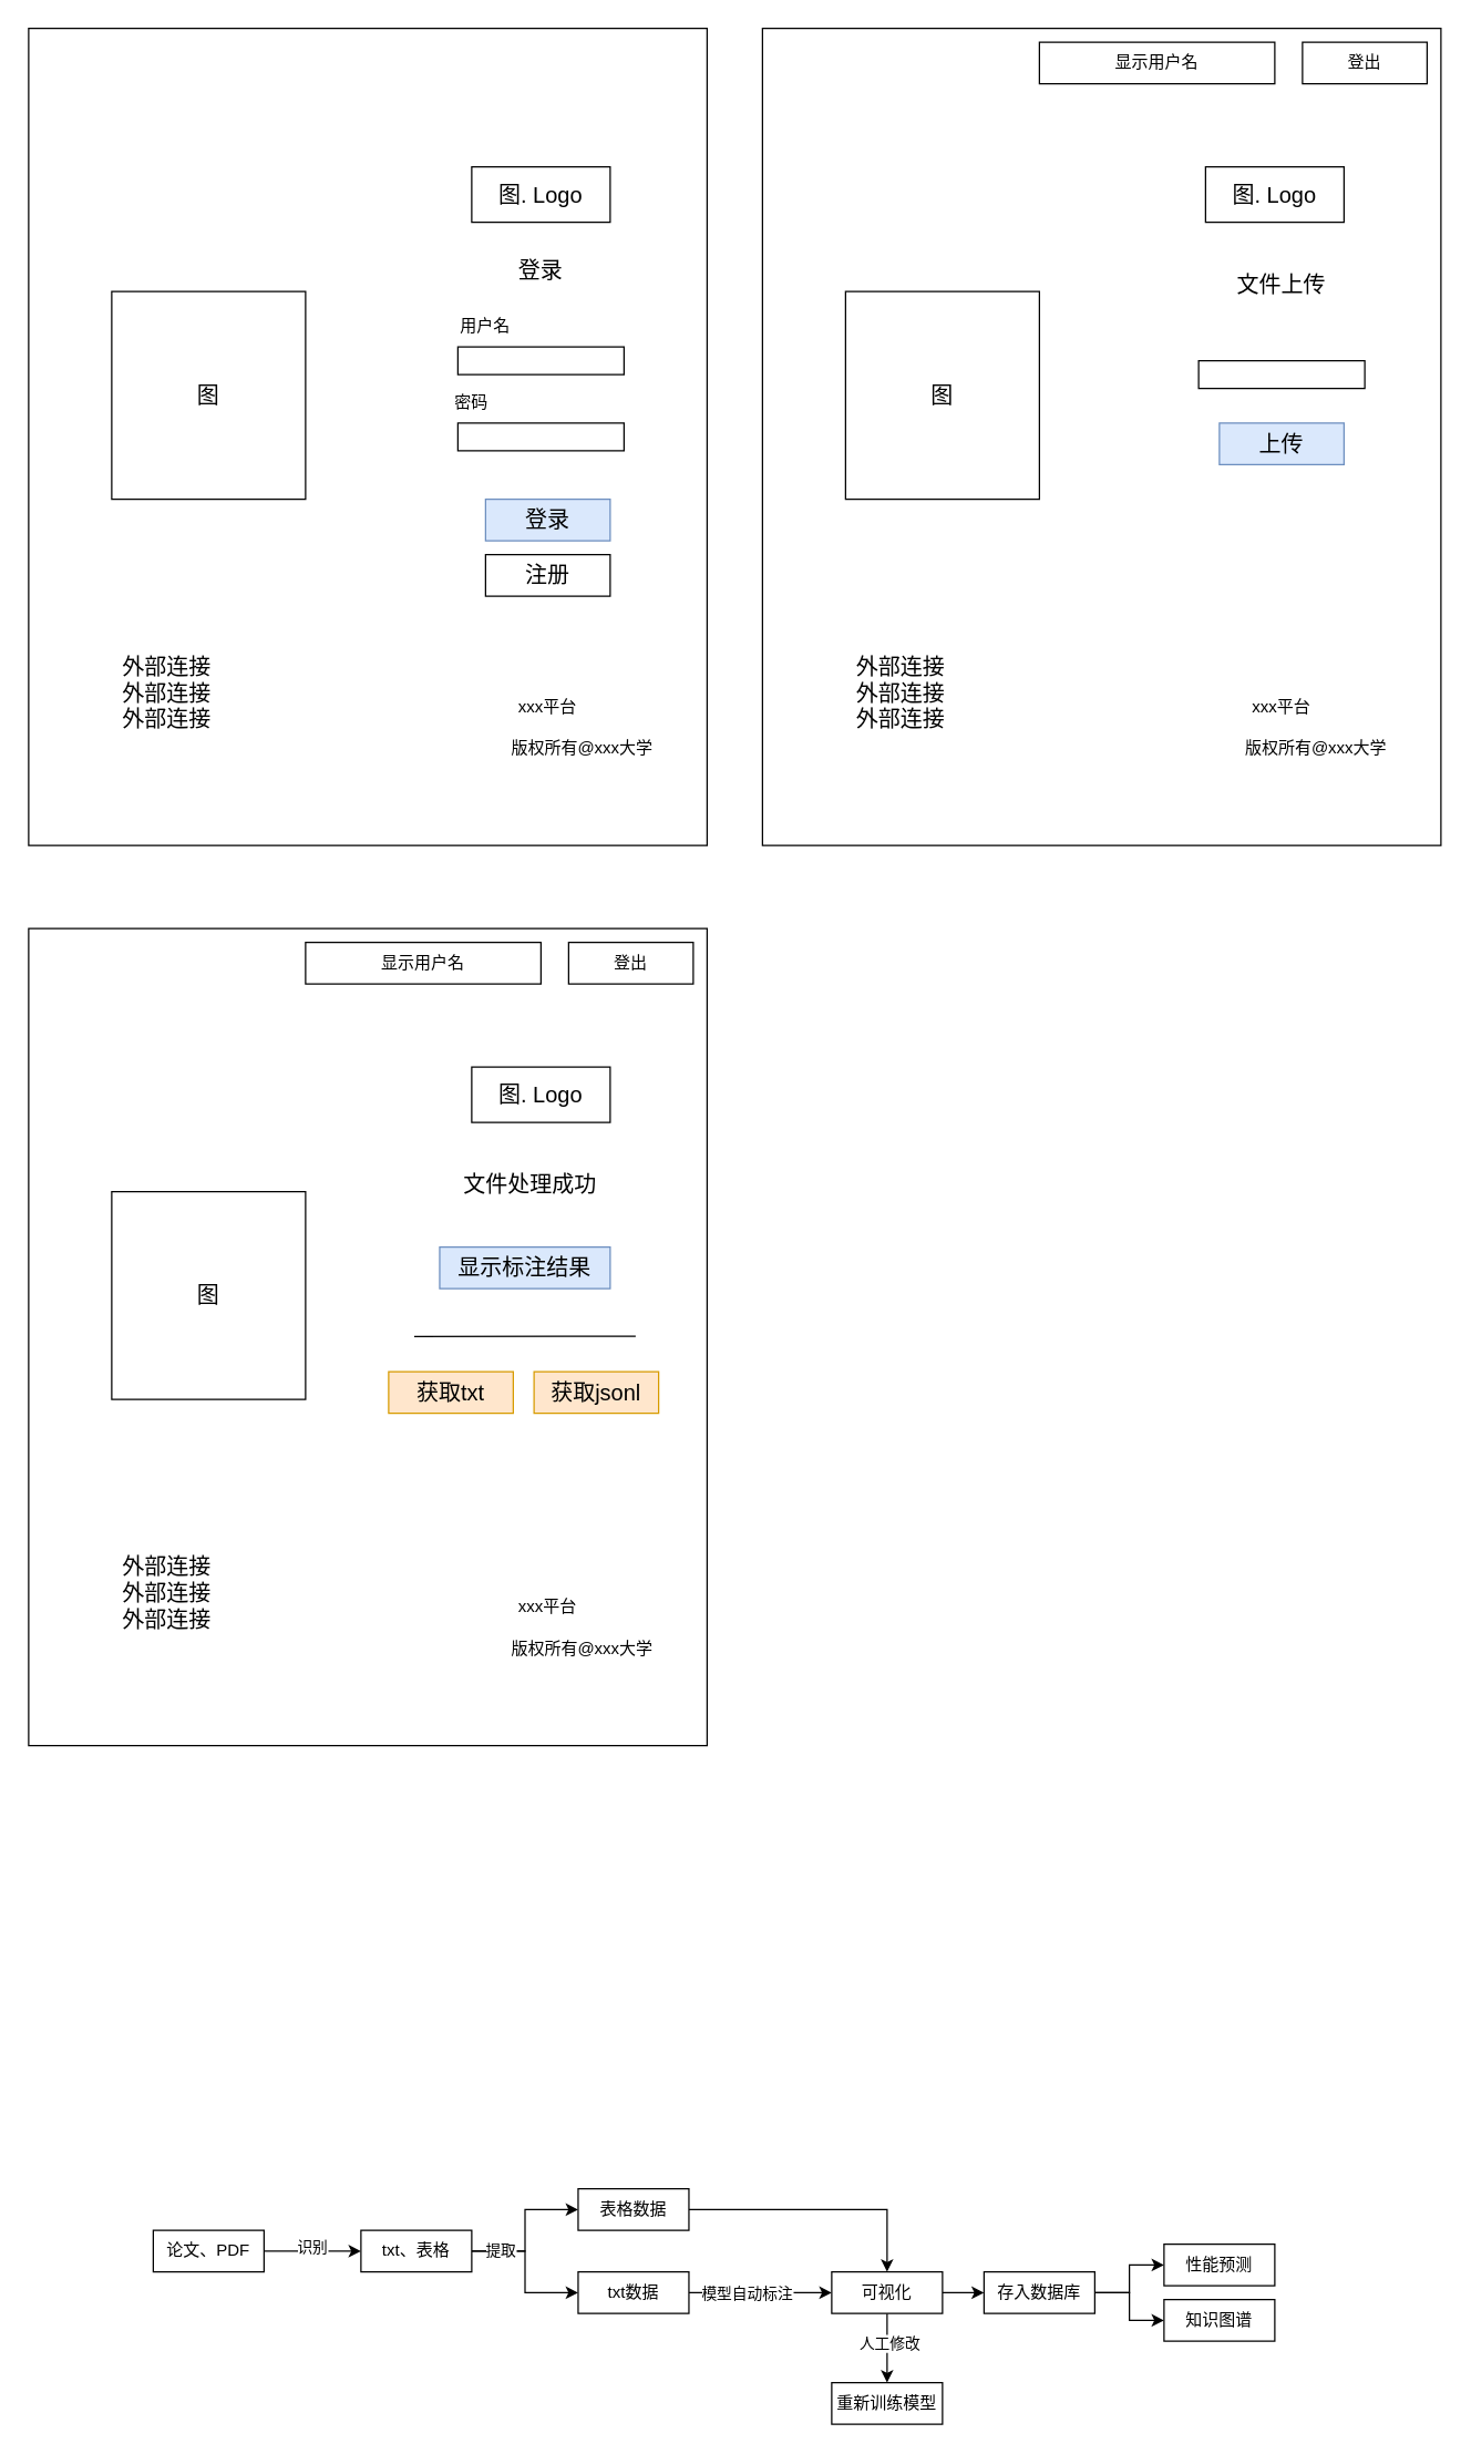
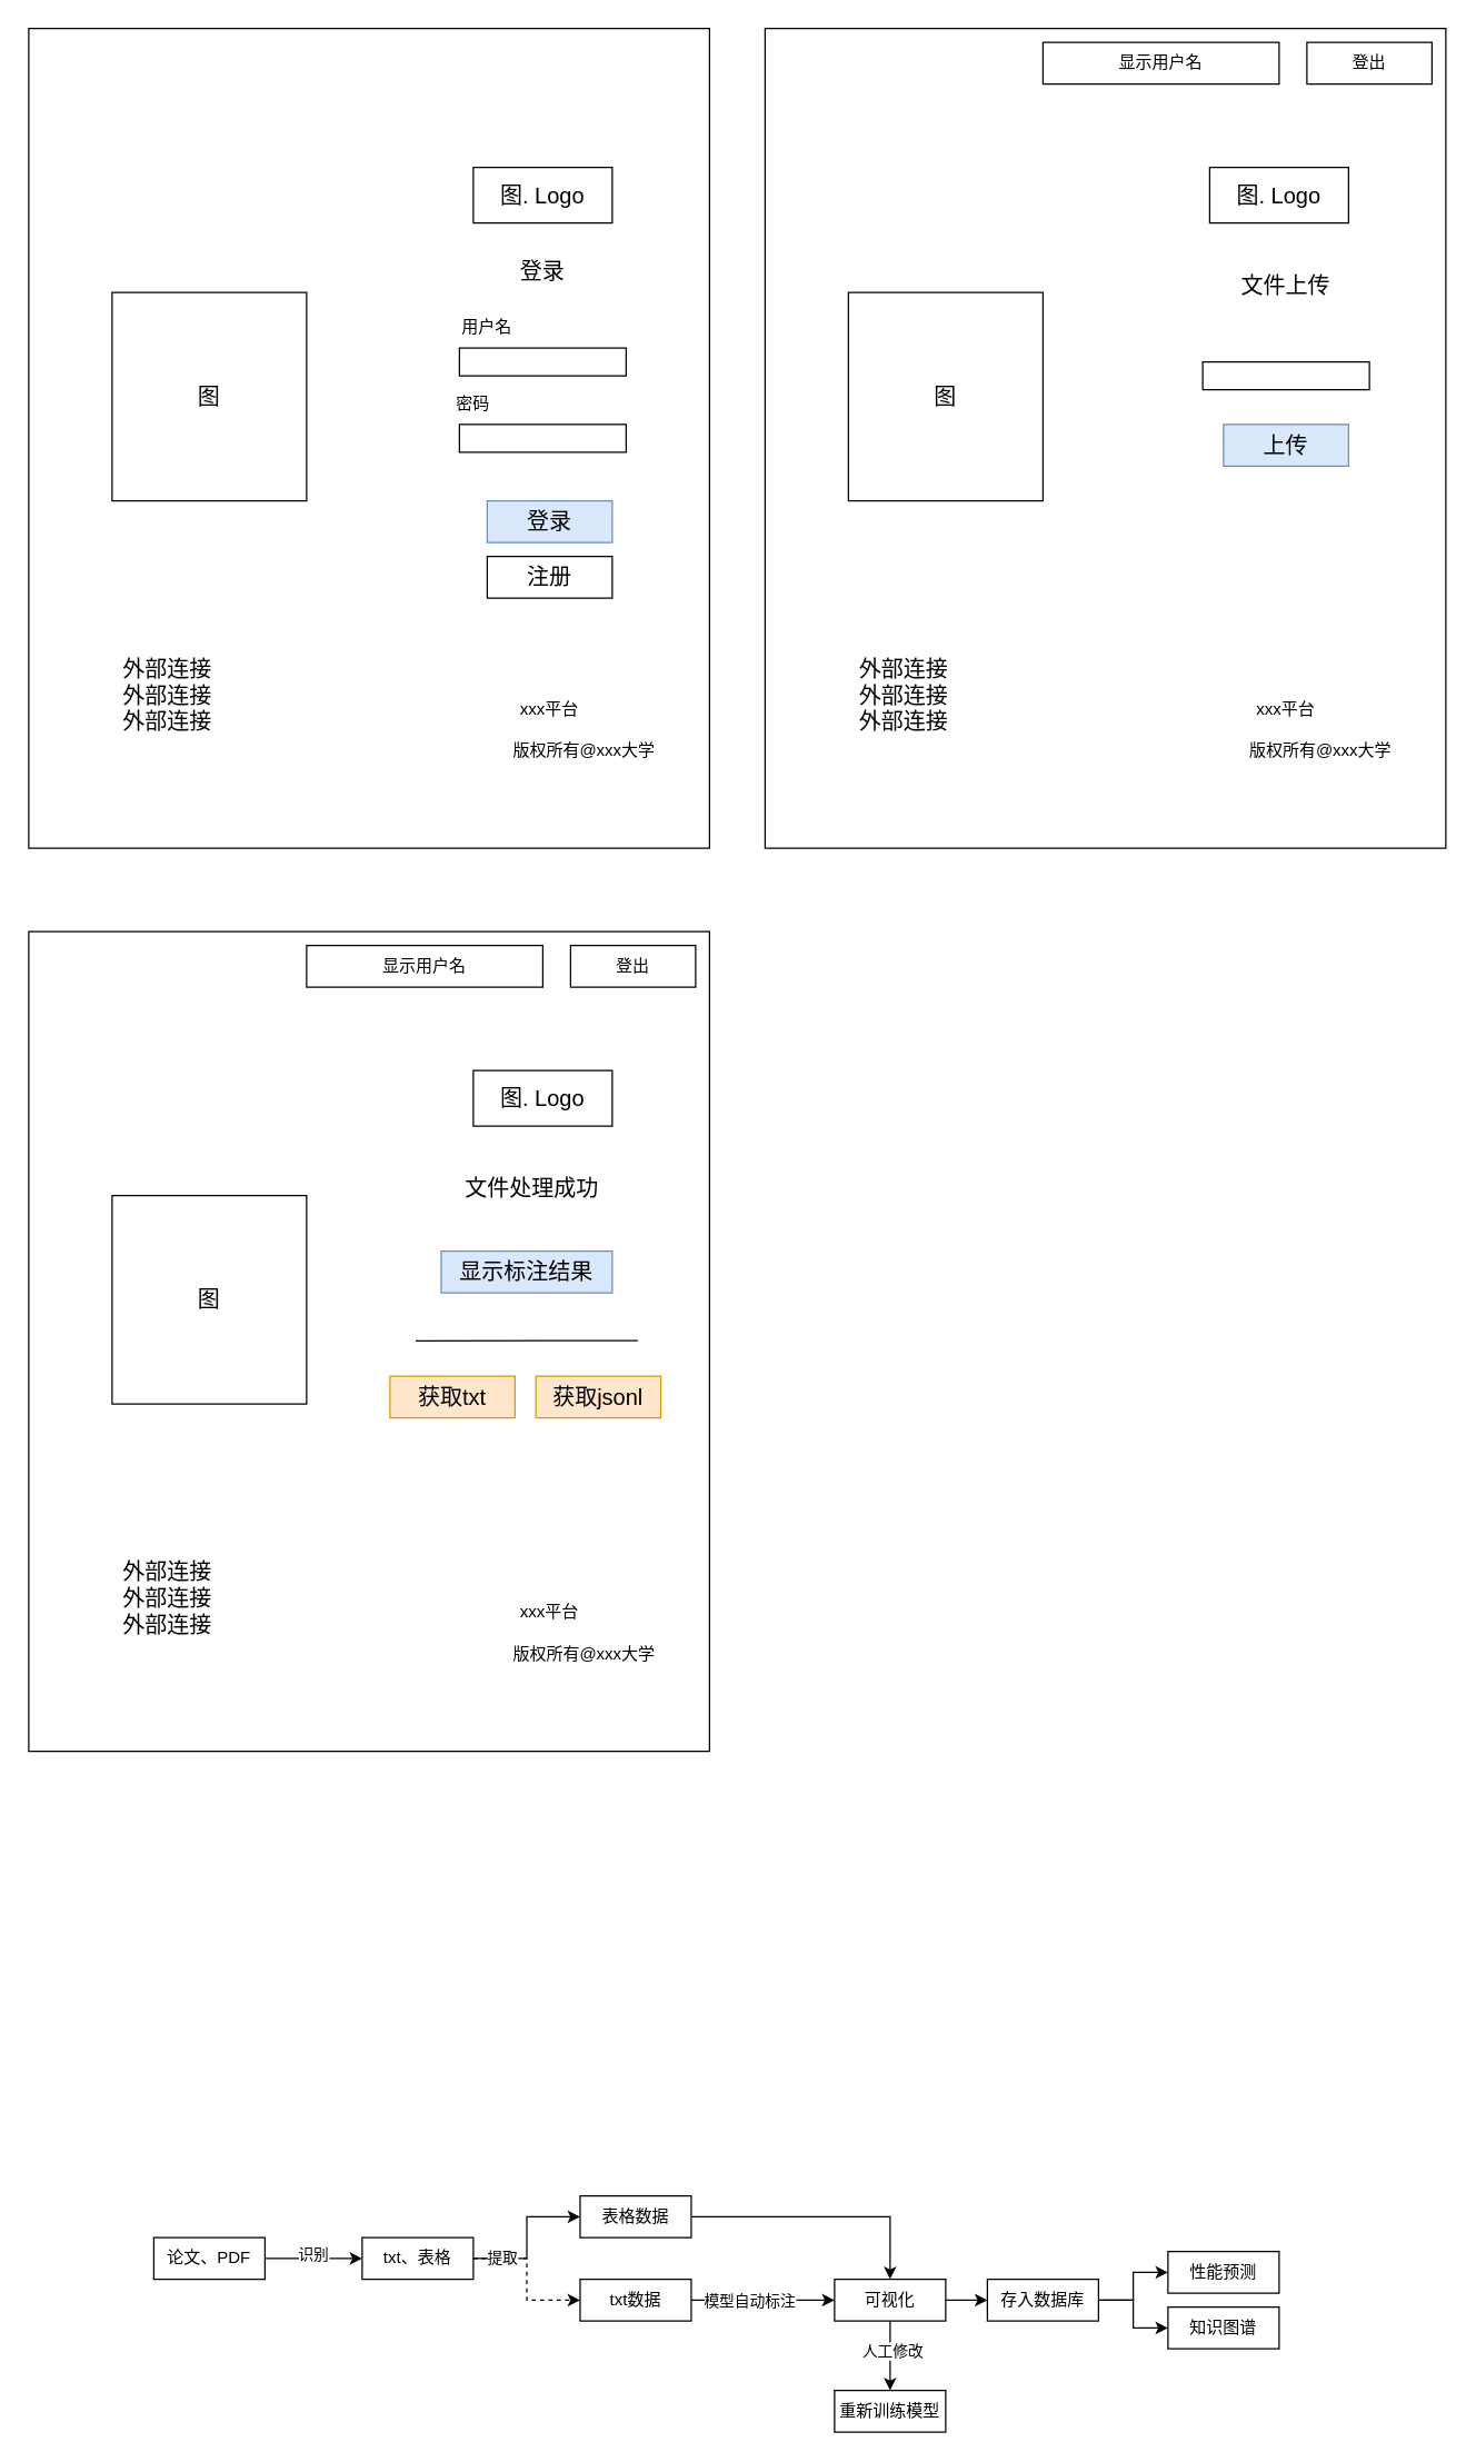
  <mxCell id="0" />
  <mxCell id="1" parent="0" />
  <mxCell id="2" value="" style="rounded=0;whiteSpace=wrap;html=1;" vertex="1" parent="1"><mxGeometry x="20" y="20" width="490" height="590" as="geometry" /></mxCell>
  <mxCell id="3" value="&lt;span style=&quot;font-size: 16px;&quot;&gt;图. Logo&lt;/span&gt;" style="rounded=0;whiteSpace=wrap;html=1;" vertex="1" parent="1"><mxGeometry x="340" y="120" width="100" height="40" as="geometry" /></mxCell>
  <mxCell id="4" value="" style="rounded=0;whiteSpace=wrap;html=1;" vertex="1" parent="1"><mxGeometry x="330" y="250" width="120" height="20" as="geometry" /></mxCell>
  <mxCell id="5" value="" style="rounded=0;whiteSpace=wrap;html=1;" vertex="1" parent="1"><mxGeometry x="330" y="305" width="120" height="20" as="geometry" /></mxCell>
  <mxCell id="6" value="&lt;font style=&quot;font-size: 16px;&quot;&gt;登录&lt;/font&gt;" style="text;html=1;align=center;verticalAlign=middle;whiteSpace=wrap;rounded=0;" vertex="1" parent="1"><mxGeometry x="360" y="180" width="60" height="30" as="geometry" /></mxCell>
  <mxCell id="7" value="用户名" style="text;html=1;align=center;verticalAlign=middle;whiteSpace=wrap;rounded=0;" vertex="1" parent="1"><mxGeometry x="320" y="220" width="60" height="30" as="geometry" /></mxCell>
  <mxCell id="8" value="密码" style="text;html=1;align=center;verticalAlign=middle;whiteSpace=wrap;rounded=0;" vertex="1" parent="1"><mxGeometry x="310" y="275" width="60" height="30" as="geometry" /></mxCell>
  <mxCell id="9" value="&lt;font style=&quot;font-size: 16px;&quot;&gt;登录&lt;/font&gt;" style="rounded=0;whiteSpace=wrap;html=1;fillColor=#dae8fc;strokeColor=#6c8ebf;" vertex="1" parent="1"><mxGeometry x="350" y="360" width="90" height="30" as="geometry" /></mxCell>
  <mxCell id="10" value="&lt;span style=&quot;font-size: 16px;&quot;&gt;注册&lt;/span&gt;" style="rounded=0;whiteSpace=wrap;html=1;" vertex="1" parent="1"><mxGeometry x="350" y="400" width="90" height="30" as="geometry" /></mxCell>
  <mxCell id="11" value="xxx平台" style="text;html=1;align=center;verticalAlign=middle;whiteSpace=wrap;rounded=0;" vertex="1" parent="1"><mxGeometry x="365" y="495" width="60" height="30" as="geometry" /></mxCell>
  <mxCell id="12" value="版权所有@xxx大学" style="text;html=1;align=center;verticalAlign=middle;whiteSpace=wrap;rounded=0;" vertex="1" parent="1"><mxGeometry x="365" y="525" width="110" height="30" as="geometry" /></mxCell>
  <mxCell id="13" value="&lt;span style=&quot;font-size: 16px;&quot;&gt;图&lt;/span&gt;" style="rounded=0;whiteSpace=wrap;html=1;" vertex="1" parent="1"><mxGeometry x="80" y="210" width="140" height="150" as="geometry" /></mxCell>
  <mxCell id="14" value="&lt;span style=&quot;font-size: 16px;&quot;&gt;外部连接&lt;br&gt;外部连接&lt;br&gt;外部连接&lt;br&gt;&lt;/span&gt;" style="text;html=1;align=center;verticalAlign=middle;whiteSpace=wrap;rounded=0;" vertex="1" parent="1"><mxGeometry x="40" y="450" width="160" height="100" as="geometry" /></mxCell>
  <mxCell id="15" style="edgeStyle=orthogonalEdgeStyle;rounded=0;orthogonalLoop=1;jettySize=auto;html=1;exitX=1;exitY=0.5;exitDx=0;exitDy=0;entryX=0;entryY=0.5;entryDx=0;entryDy=0;" edge="1" parent="1" source="17" target="21"><mxGeometry relative="1" as="geometry" /></mxCell>
  <mxCell id="16" value="识别" style="edgeLabel;html=1;align=center;verticalAlign=middle;resizable=0;points=[];" vertex="1" connectable="0" parent="15"><mxGeometry x="-0.038" y="4" relative="1" as="geometry"><mxPoint as="offset" /></mxGeometry></mxCell>
  <mxCell id="17" value="论文、PDF" style="rounded=0;whiteSpace=wrap;html=1;" vertex="1" parent="1"><mxGeometry x="110" y="1610" width="80" height="30" as="geometry" /></mxCell>
  <mxCell id="18" style="edgeStyle=orthogonalEdgeStyle;rounded=0;orthogonalLoop=1;jettySize=auto;html=1;entryX=0;entryY=0.5;entryDx=0;entryDy=0;" edge="1" parent="1" source="21" target="23"><mxGeometry relative="1" as="geometry"><mxPoint x="360" y="1625" as="targetPoint" /></mxGeometry></mxCell>
- <mxCell id="19" style="edgeStyle=orthogonalEdgeStyle;rounded=0;orthogonalLoop=1;jettySize=auto;html=1;exitX=1;exitY=0.5;exitDx=0;exitDy=0;entryX=0;entryY=0.5;entryDx=0;entryDy=0;" edge="1" parent="1" source="21" target="26"><mxGeometry relative="1" as="geometry" /></mxCell>
+ <mxCell id="19" style="edgeStyle=orthogonalEdgeStyle;rounded=0;orthogonalLoop=1;jettySize=auto;html=1;exitX=1;exitY=0.5;exitDx=0;exitDy=0;entryX=0;entryY=0.5;entryDx=0;entryDy=0;dashed=1;" edge="1" parent="1" source="21" target="26"><mxGeometry relative="1" as="geometry" /></mxCell>
  <mxCell id="20" value="提取" style="edgeLabel;html=1;align=center;verticalAlign=middle;resizable=0;points=[];" vertex="1" connectable="0" parent="19"><mxGeometry x="-0.63" y="1" relative="1" as="geometry"><mxPoint as="offset" /></mxGeometry></mxCell>
  <mxCell id="21" value="txt、表格" style="rounded=0;whiteSpace=wrap;html=1;" vertex="1" parent="1"><mxGeometry x="260" y="1610" width="80" height="30" as="geometry" /></mxCell>
  <mxCell id="22" style="edgeStyle=orthogonalEdgeStyle;rounded=0;orthogonalLoop=1;jettySize=auto;html=1;exitX=1;exitY=0.5;exitDx=0;exitDy=0;" edge="1" parent="1" source="23" target="30"><mxGeometry relative="1" as="geometry" /></mxCell>
  <mxCell id="23" value="表格数据" style="rounded=0;whiteSpace=wrap;html=1;" vertex="1" parent="1"><mxGeometry x="416.86" y="1580" width="80" height="30" as="geometry" /></mxCell>
  <mxCell id="24" style="edgeStyle=orthogonalEdgeStyle;rounded=0;orthogonalLoop=1;jettySize=auto;html=1;exitX=1;exitY=0.5;exitDx=0;exitDy=0;entryX=0;entryY=0.5;entryDx=0;entryDy=0;" edge="1" parent="1" source="26" target="30"><mxGeometry relative="1" as="geometry" /></mxCell>
  <mxCell id="25" value="模型自动标注" style="edgeLabel;html=1;align=center;verticalAlign=middle;resizable=0;points=[];" vertex="1" connectable="0" parent="24"><mxGeometry x="-0.179" relative="1" as="geometry"><mxPoint as="offset" /></mxGeometry></mxCell>
  <mxCell id="26" value="txt数据" style="rounded=0;whiteSpace=wrap;html=1;" vertex="1" parent="1"><mxGeometry x="416.86" y="1640" width="80" height="30" as="geometry" /></mxCell>
  <mxCell id="27" style="edgeStyle=orthogonalEdgeStyle;rounded=0;orthogonalLoop=1;jettySize=auto;html=1;exitX=0.5;exitY=1;exitDx=0;exitDy=0;entryX=0.5;entryY=0;entryDx=0;entryDy=0;" edge="1" parent="1" source="30" target="31"><mxGeometry relative="1" as="geometry" /></mxCell>
  <mxCell id="28" value="人工修改" style="edgeLabel;html=1;align=center;verticalAlign=middle;resizable=0;points=[];" vertex="1" connectable="0" parent="27"><mxGeometry x="-0.162" y="1" relative="1" as="geometry"><mxPoint as="offset" /></mxGeometry></mxCell>
  <mxCell id="29" style="edgeStyle=orthogonalEdgeStyle;rounded=0;orthogonalLoop=1;jettySize=auto;html=1;exitX=1;exitY=0.5;exitDx=0;exitDy=0;entryX=0;entryY=0.5;entryDx=0;entryDy=0;" edge="1" parent="1" source="30" target="34"><mxGeometry relative="1" as="geometry" /></mxCell>
  <mxCell id="30" value="可视化" style="rounded=0;whiteSpace=wrap;html=1;" vertex="1" parent="1"><mxGeometry x="600" y="1640" width="80" height="30" as="geometry" /></mxCell>
  <mxCell id="31" value="重新训练模型" style="rounded=0;whiteSpace=wrap;html=1;" vertex="1" parent="1"><mxGeometry x="600" y="1720" width="80" height="30" as="geometry" /></mxCell>
  <mxCell id="32" style="edgeStyle=orthogonalEdgeStyle;rounded=0;orthogonalLoop=1;jettySize=auto;html=1;exitX=1;exitY=0.5;exitDx=0;exitDy=0;entryX=0;entryY=0.5;entryDx=0;entryDy=0;" edge="1" parent="1" source="34" target="35"><mxGeometry relative="1" as="geometry" /></mxCell>
  <mxCell id="33" style="edgeStyle=orthogonalEdgeStyle;rounded=0;orthogonalLoop=1;jettySize=auto;html=1;exitX=1;exitY=0.5;exitDx=0;exitDy=0;entryX=0;entryY=0.5;entryDx=0;entryDy=0;" edge="1" parent="1" source="34" target="36"><mxGeometry relative="1" as="geometry" /></mxCell>
  <mxCell id="34" value="存入数据库" style="rounded=0;whiteSpace=wrap;html=1;" vertex="1" parent="1"><mxGeometry x="710" y="1640" width="80" height="30" as="geometry" /></mxCell>
  <mxCell id="35" value="性能预测" style="rounded=0;whiteSpace=wrap;html=1;" vertex="1" parent="1"><mxGeometry x="840" y="1620" width="80" height="30" as="geometry" /></mxCell>
  <mxCell id="36" value="知识图谱" style="rounded=0;whiteSpace=wrap;html=1;" vertex="1" parent="1"><mxGeometry x="840" y="1660" width="80" height="30" as="geometry" /></mxCell>
  <mxCell id="37" value="" style="rounded=0;whiteSpace=wrap;html=1;" vertex="1" parent="1"><mxGeometry x="550" y="20" width="490" height="590" as="geometry" /></mxCell>
  <mxCell id="38" value="&lt;span style=&quot;font-size: 16px;&quot;&gt;图. Logo&lt;/span&gt;" style="rounded=0;whiteSpace=wrap;html=1;" vertex="1" parent="1"><mxGeometry x="870" y="120" width="100" height="40" as="geometry" /></mxCell>
  <mxCell id="39" value="xxx平台" style="text;html=1;align=center;verticalAlign=middle;whiteSpace=wrap;rounded=0;" vertex="1" parent="1"><mxGeometry x="895" y="495" width="60" height="30" as="geometry" /></mxCell>
  <mxCell id="40" value="版权所有@xxx大学" style="text;html=1;align=center;verticalAlign=middle;whiteSpace=wrap;rounded=0;" vertex="1" parent="1"><mxGeometry x="895" y="525" width="110" height="30" as="geometry" /></mxCell>
  <mxCell id="41" value="&lt;span style=&quot;font-size: 16px;&quot;&gt;图&lt;/span&gt;" style="rounded=0;whiteSpace=wrap;html=1;" vertex="1" parent="1"><mxGeometry x="610" y="210" width="140" height="150" as="geometry" /></mxCell>
  <mxCell id="42" value="&lt;span style=&quot;font-size: 16px;&quot;&gt;外部连接&lt;br&gt;外部连接&lt;br&gt;外部连接&lt;br&gt;&lt;/span&gt;" style="text;html=1;align=center;verticalAlign=middle;whiteSpace=wrap;rounded=0;" vertex="1" parent="1"><mxGeometry x="570" y="450" width="160" height="100" as="geometry" /></mxCell>
  <mxCell id="43" value="" style="rounded=0;whiteSpace=wrap;html=1;" vertex="1" parent="1"><mxGeometry x="865" y="260" width="120" height="20" as="geometry" /></mxCell>
  <mxCell id="44" value="&lt;span style=&quot;font-size: 16px;&quot;&gt;文件上传&lt;/span&gt;" style="text;html=1;align=center;verticalAlign=middle;whiteSpace=wrap;rounded=0;" vertex="1" parent="1"><mxGeometry x="885" y="190" width="80" height="30" as="geometry" /></mxCell>
  <mxCell id="45" value="显示用户名" style="rounded=0;whiteSpace=wrap;html=1;" vertex="1" parent="1"><mxGeometry x="750" y="30" width="170" height="30" as="geometry" /></mxCell>
  <mxCell id="46" value="登出" style="rounded=0;whiteSpace=wrap;html=1;" vertex="1" parent="1"><mxGeometry x="940" y="30" width="90" height="30" as="geometry" /></mxCell>
  <mxCell id="47" value="&lt;span style=&quot;font-size: 16px;&quot;&gt;上传&lt;/span&gt;" style="rounded=0;whiteSpace=wrap;html=1;fillColor=#dae8fc;strokeColor=#6c8ebf;" vertex="1" parent="1"><mxGeometry x="880" y="305" width="90" height="30" as="geometry" /></mxCell>
  <mxCell id="48" value="" style="rounded=0;whiteSpace=wrap;html=1;" vertex="1" parent="1"><mxGeometry x="20" y="670" width="490" height="590" as="geometry" /></mxCell>
  <mxCell id="49" value="&lt;span style=&quot;font-size: 16px;&quot;&gt;图. Logo&lt;/span&gt;" style="rounded=0;whiteSpace=wrap;html=1;" vertex="1" parent="1"><mxGeometry x="340" y="770" width="100" height="40" as="geometry" /></mxCell>
  <mxCell id="50" value="xxx平台" style="text;html=1;align=center;verticalAlign=middle;whiteSpace=wrap;rounded=0;" vertex="1" parent="1"><mxGeometry x="365" y="1145" width="60" height="30" as="geometry" /></mxCell>
  <mxCell id="51" value="版权所有@xxx大学" style="text;html=1;align=center;verticalAlign=middle;whiteSpace=wrap;rounded=0;" vertex="1" parent="1"><mxGeometry x="365" y="1175" width="110" height="30" as="geometry" /></mxCell>
  <mxCell id="52" value="&lt;span style=&quot;font-size: 16px;&quot;&gt;图&lt;/span&gt;" style="rounded=0;whiteSpace=wrap;html=1;" vertex="1" parent="1"><mxGeometry x="80" y="860" width="140" height="150" as="geometry" /></mxCell>
  <mxCell id="53" value="&lt;span style=&quot;font-size: 16px;&quot;&gt;外部连接&lt;br&gt;外部连接&lt;br&gt;外部连接&lt;br&gt;&lt;/span&gt;" style="text;html=1;align=center;verticalAlign=middle;whiteSpace=wrap;rounded=0;" vertex="1" parent="1"><mxGeometry x="40" y="1100" width="160" height="100" as="geometry" /></mxCell>
  <mxCell id="54" value="&lt;span style=&quot;font-size: 16px;&quot;&gt;文件处理成功&lt;/span&gt;" style="text;html=1;align=center;verticalAlign=middle;whiteSpace=wrap;rounded=0;" vertex="1" parent="1"><mxGeometry x="325" y="840" width="115" height="30" as="geometry" /></mxCell>
  <mxCell id="55" value="显示用户名" style="rounded=0;whiteSpace=wrap;html=1;" vertex="1" parent="1"><mxGeometry x="220" y="680" width="170" height="30" as="geometry" /></mxCell>
  <mxCell id="56" value="登出" style="rounded=0;whiteSpace=wrap;html=1;" vertex="1" parent="1"><mxGeometry x="410" y="680" width="90" height="30" as="geometry" /></mxCell>
  <mxCell id="57" value="&lt;span style=&quot;font-size: 16px;&quot;&gt;显示标注结果&lt;/span&gt;" style="rounded=0;whiteSpace=wrap;html=1;fillColor=#dae8fc;strokeColor=#6c8ebf;" vertex="1" parent="1"><mxGeometry x="316.86" y="900" width="123.14" height="30" as="geometry" /></mxCell>
  <mxCell id="58" value="" style="endArrow=none;html=1;rounded=0;entryX=0.857;entryY=0.576;entryDx=0;entryDy=0;entryPerimeter=0;" edge="1" parent="1"><mxGeometry width="50" height="50" relative="1" as="geometry"><mxPoint x="298.47" y="964.569" as="sourcePoint" /><mxPoint x="458.4" y="964.41" as="targetPoint" /></mxGeometry></mxCell>
  <mxCell id="59" value="&lt;span style=&quot;font-size: 16px;&quot;&gt;获取txt&lt;/span&gt;" style="rounded=0;whiteSpace=wrap;html=1;fillColor=#ffe6cc;strokeColor=#d79b00;" vertex="1" parent="1"><mxGeometry x="280" y="990" width="90" height="30" as="geometry" /></mxCell>
  <mxCell id="60" value="&lt;span style=&quot;font-size: 16px;&quot;&gt;获取jsonl&lt;/span&gt;" style="rounded=0;whiteSpace=wrap;html=1;fillColor=#ffe6cc;strokeColor=#d79b00;" vertex="1" parent="1"><mxGeometry x="385" y="990" width="90" height="30" as="geometry" /></mxCell>
